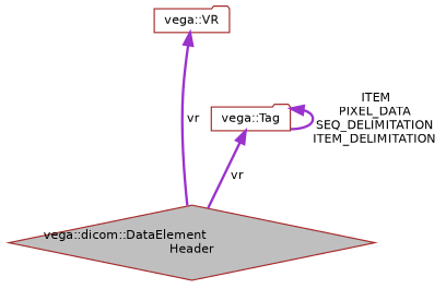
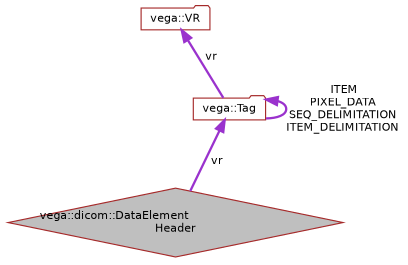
  digraph {
    node [color=brown fillcolor=white fontname=Helvetica fontsize=10 shape=folder style=filled]
    edge [color=darkorchid3 dir=back fontname=Helvetica fontsize=10 labelfontname=Helvetica labelfontsize=10 style=bold]
    n1 [fillcolor=grey75 fontcolor=black height=0.2 label="vega::dicom::DataElement\lHeader" shape=diamond width=0.4]
    n2 [height=0.2 label="vega::VR" width=0.4]
    n3 [height=0.2 label="vega::Tag" width=0.4]
-   n2 -> n1 [label=" vr"]
+   n2 -> n3 [label=" vr"]
    n3 -> n1 [label=" vr"]
    n3 -> n3 [label=" ITEM\nPIXEL_DATA\nSEQ_DELIMITATION\nITEM_DELIMITATION"]
  }
